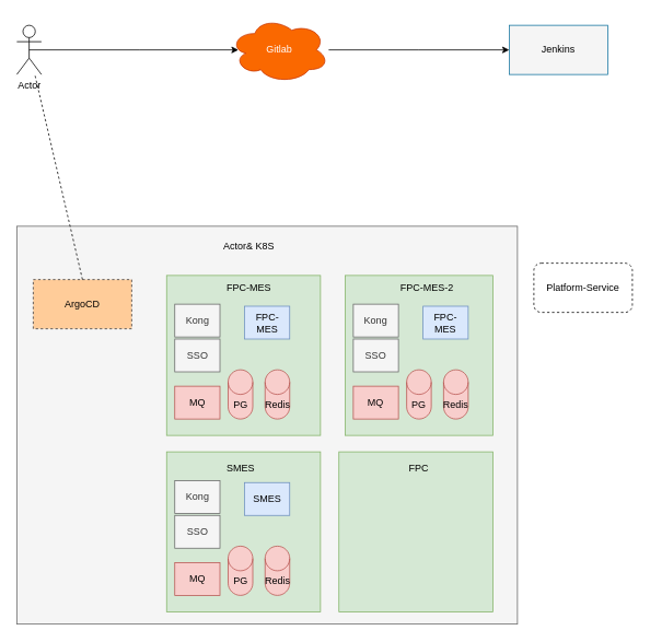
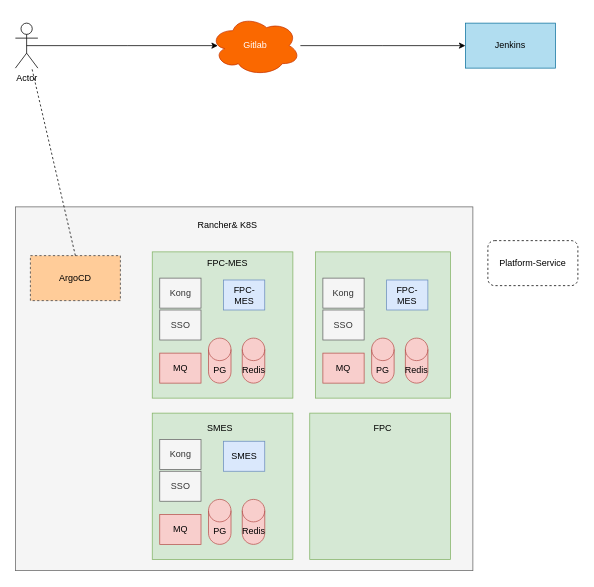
  <mxCell id="0" />
  <mxCell id="1" parent="0" />
  <mxCell id="2" value="" style="edgeStyle=orthogonalEdgeStyle;rounded=0;orthogonalLoop=1;jettySize=auto;html=1;" edge="1" parent="1" source="3"><mxGeometry relative="1" as="geometry"><mxPoint x="620" y="60" as="targetPoint" /></mxGeometry></mxCell>
  <mxCell id="3" value="Gitlab" style="ellipse;shape=cloud;whiteSpace=wrap;html=1;fillColor=#fa6800;strokeColor=#C73500;fontColor=#ffffff;" vertex="1" parent="1"><mxGeometry x="280" y="20" width="120" height="80" as="geometry" /></mxCell>
  <mxCell id="4" style="edgeStyle=orthogonalEdgeStyle;rounded=0;orthogonalLoop=1;jettySize=auto;html=1;exitX=0.5;exitY=0.5;exitDx=0;exitDy=0;exitPerimeter=0;" edge="1" parent="1" source="5"><mxGeometry relative="1" as="geometry"><mxPoint x="290" y="60" as="targetPoint" /></mxGeometry></mxCell>
  <mxCell id="5" value="Actor" style="shape=umlActor;verticalLabelPosition=bottom;verticalAlign=top;html=1;outlineConnect=0;" vertex="1" parent="1"><mxGeometry x="20" y="30" width="30" height="60" as="geometry" /></mxCell>
  <mxCell id="6" value="" style="rounded=0;whiteSpace=wrap;html=1;fillColor=#f5f5f5;strokeColor=#666666;fontColor=#333333;" vertex="1" parent="1"><mxGeometry x="20" y="275" width="610" height="485" as="geometry" /></mxCell>
- <mxCell id="7" value="Actor&amp;amp; K8S" style="text;html=1;strokeColor=none;fillColor=none;align=center;verticalAlign=middle;whiteSpace=wrap;rounded=0;" vertex="1" parent="1"><mxGeometry x="252.5" y="290" width="100" height="20" as="geometry" /></mxCell>
+ <mxCell id="7" value="Rancher&amp;amp; K8S" style="text;html=1;strokeColor=none;fillColor=none;align=center;verticalAlign=middle;whiteSpace=wrap;rounded=0;" vertex="1" parent="1"><mxGeometry x="252.5" y="290" width="100" height="20" as="geometry" /></mxCell>
  <mxCell id="8" value="ArgoCD" style="rounded=0;whiteSpace=wrap;html=1;fillColor=#ffcc99;strokeColor=#36393d;dashed=1;" vertex="1" parent="1"><mxGeometry x="40" y="340" width="120" height="60" as="geometry" /></mxCell>
- <mxCell id="9" value="Jenkins" style="rounded=0;whiteSpace=wrap;html=1;fillColor=#f5f5f5;strokeColor=#10739e;" vertex="1" parent="1"><mxGeometry x="620" y="30" width="120" height="60" as="geometry" /></mxCell>
+ <mxCell id="9" value="Jenkins" style="rounded=0;whiteSpace=wrap;html=1;fillColor=#b1ddf0;strokeColor=#10739e;" vertex="1" parent="1"><mxGeometry x="620" y="30" width="120" height="60" as="geometry" /></mxCell>
  <mxCell id="10" value="" style="rounded=0;whiteSpace=wrap;html=1;fillColor=#d5e8d4;strokeColor=#82b366;" vertex="1" parent="1"><mxGeometry x="202.5" y="335" width="187.5" height="195" as="geometry" /></mxCell>
  <mxCell id="11" value="FPC-MES" style="text;html=1;strokeColor=none;fillColor=none;align=center;verticalAlign=middle;whiteSpace=wrap;rounded=0;" vertex="1" parent="1"><mxGeometry x="267.5" y="340" width="70" height="20" as="geometry" /></mxCell>
  <mxCell id="12" value="Kong" style="rounded=0;whiteSpace=wrap;html=1;fillColor=#f5f5f5;strokeColor=#666666;fontColor=#333333;" vertex="1" parent="1"><mxGeometry x="212.5" y="370" width="55" height="40" as="geometry" /></mxCell>
  <mxCell id="13" value="SSO" style="rounded=0;whiteSpace=wrap;html=1;fillColor=#f5f5f5;strokeColor=#666666;fontColor=#333333;" vertex="1" parent="1"><mxGeometry x="212.5" y="412.5" width="55" height="40" as="geometry" /></mxCell>
  <mxCell id="14" value="FPC-MES" style="rounded=0;whiteSpace=wrap;html=1;fillColor=#dae8fc;strokeColor=#6c8ebf;" vertex="1" parent="1"><mxGeometry x="297.5" y="372.5" width="55" height="40" as="geometry" /></mxCell>
  <mxCell id="15" value="PG" style="shape=cylinder3;whiteSpace=wrap;html=1;boundedLbl=1;backgroundOutline=1;size=15;fillColor=#f8cecc;strokeColor=#b85450;" vertex="1" parent="1"><mxGeometry x="277.5" y="450" width="30" height="60" as="geometry" /></mxCell>
  <mxCell id="16" value="Redis" style="shape=cylinder3;whiteSpace=wrap;html=1;boundedLbl=1;backgroundOutline=1;size=15;fillColor=#f8cecc;strokeColor=#b85450;" vertex="1" parent="1"><mxGeometry x="322.5" y="450" width="30" height="60" as="geometry" /></mxCell>
  <mxCell id="17" value="MQ" style="rounded=0;whiteSpace=wrap;html=1;fillColor=#f8cecc;strokeColor=#b85450;" vertex="1" parent="1"><mxGeometry x="212.5" y="470" width="55" height="40" as="geometry" /></mxCell>
  <mxCell id="18" value="Platform-Service" style="rounded=1;whiteSpace=wrap;html=1;dashed=1;" vertex="1" parent="1"><mxGeometry x="650" y="320" width="120" height="60" as="geometry" /></mxCell>
  <mxCell id="19" value="" style="rounded=0;whiteSpace=wrap;html=1;fillColor=#d5e8d4;strokeColor=#82b366;" vertex="1" parent="1"><mxGeometry x="420" y="335" width="180" height="195" as="geometry" /></mxCell>
  <mxCell id="20" value="Kong" style="rounded=0;whiteSpace=wrap;html=1;fillColor=#f5f5f5;strokeColor=#666666;fontColor=#333333;" vertex="1" parent="1"><mxGeometry x="430" y="370" width="55" height="40" as="geometry" /></mxCell>
  <mxCell id="21" value="SSO" style="rounded=0;whiteSpace=wrap;html=1;fillColor=#f5f5f5;strokeColor=#666666;fontColor=#333333;" vertex="1" parent="1"><mxGeometry x="430" y="412.5" width="55" height="40" as="geometry" /></mxCell>
  <mxCell id="22" value="FPC-MES" style="rounded=0;whiteSpace=wrap;html=1;fillColor=#dae8fc;strokeColor=#6c8ebf;" vertex="1" parent="1"><mxGeometry x="515" y="372.5" width="55" height="40" as="geometry" /></mxCell>
  <mxCell id="23" value="PG" style="shape=cylinder3;whiteSpace=wrap;html=1;boundedLbl=1;backgroundOutline=1;size=15;fillColor=#f8cecc;strokeColor=#b85450;" vertex="1" parent="1"><mxGeometry x="495" y="450" width="30" height="60" as="geometry" /></mxCell>
  <mxCell id="24" value="Redis" style="shape=cylinder3;whiteSpace=wrap;html=1;boundedLbl=1;backgroundOutline=1;size=15;fillColor=#f8cecc;strokeColor=#b85450;" vertex="1" parent="1"><mxGeometry x="540" y="450" width="30" height="60" as="geometry" /></mxCell>
  <mxCell id="25" value="MQ" style="rounded=0;whiteSpace=wrap;html=1;fillColor=#f8cecc;strokeColor=#b85450;" vertex="1" parent="1"><mxGeometry x="430" y="470" width="55" height="40" as="geometry" /></mxCell>
- <mxCell id="26" value="FPC-MES-2" style="text;html=1;strokeColor=none;fillColor=none;align=center;verticalAlign=middle;whiteSpace=wrap;rounded=0;" vertex="1" parent="1"><mxGeometry x="485" y="340" width="70" height="20" as="geometry" /></mxCell>
  <mxCell id="27" value="" style="rounded=0;whiteSpace=wrap;html=1;fillColor=#d5e8d4;strokeColor=#82b366;" vertex="1" parent="1"><mxGeometry x="202.5" y="550" width="187.5" height="195" as="geometry" /></mxCell>
  <mxCell id="28" value="Kong" style="rounded=0;whiteSpace=wrap;html=1;fillColor=#f5f5f5;strokeColor=#666666;fontColor=#333333;" vertex="1" parent="1"><mxGeometry x="212.5" y="585" width="55" height="40" as="geometry" /></mxCell>
  <mxCell id="29" value="SSO" style="rounded=0;whiteSpace=wrap;html=1;fillColor=#f5f5f5;strokeColor=#666666;fontColor=#333333;" vertex="1" parent="1"><mxGeometry x="212.5" y="627.5" width="55" height="40" as="geometry" /></mxCell>
  <mxCell id="30" value="SMES" style="rounded=0;whiteSpace=wrap;html=1;fillColor=#dae8fc;strokeColor=#6c8ebf;" vertex="1" parent="1"><mxGeometry x="297.5" y="587.5" width="55" height="40" as="geometry" /></mxCell>
  <mxCell id="31" value="PG" style="shape=cylinder3;whiteSpace=wrap;html=1;boundedLbl=1;backgroundOutline=1;size=15;fillColor=#f8cecc;strokeColor=#b85450;" vertex="1" parent="1"><mxGeometry x="277.5" y="665" width="30" height="60" as="geometry" /></mxCell>
  <mxCell id="32" value="Redis" style="shape=cylinder3;whiteSpace=wrap;html=1;boundedLbl=1;backgroundOutline=1;size=15;fillColor=#f8cecc;strokeColor=#b85450;" vertex="1" parent="1"><mxGeometry x="322.5" y="665" width="30" height="60" as="geometry" /></mxCell>
  <mxCell id="33" value="MQ" style="rounded=0;whiteSpace=wrap;html=1;fillColor=#f8cecc;strokeColor=#b85450;" vertex="1" parent="1"><mxGeometry x="212.5" y="685" width="55" height="40" as="geometry" /></mxCell>
  <mxCell id="34" value="SMES" style="text;html=1;strokeColor=none;fillColor=none;align=center;verticalAlign=middle;whiteSpace=wrap;rounded=0;" vertex="1" parent="1"><mxGeometry x="272.5" y="560" width="40" height="20" as="geometry" /></mxCell>
  <mxCell id="35" value="" style="rounded=0;whiteSpace=wrap;html=1;fillColor=#d5e8d4;strokeColor=#82b366;" vertex="1" parent="1"><mxGeometry x="412.5" y="550" width="187.5" height="195" as="geometry" /></mxCell>
  <mxCell id="36" value="FPC" style="text;html=1;strokeColor=none;fillColor=none;align=center;verticalAlign=middle;whiteSpace=wrap;rounded=0;" vertex="1" parent="1"><mxGeometry x="490" y="560" width="40" height="20" as="geometry" /></mxCell>
  <mxCell id="37" value="" style="endArrow=none;dashed=1;html=1;exitX=0.5;exitY=0;exitDx=0;exitDy=0;" edge="1" parent="1" source="8" target="5"><mxGeometry width="50" height="50" relative="1" as="geometry"><mxPoint x="210" y="220" as="sourcePoint" /><mxPoint x="260" y="170" as="targetPoint" /></mxGeometry></mxCell>
